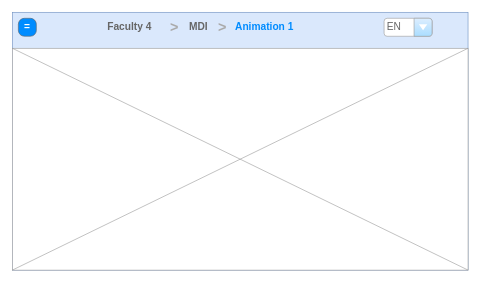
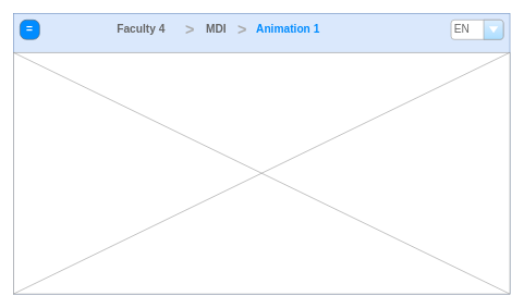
  <mxCell id="0" />
  <mxCell id="1" parent="0" />
  <mxCell id="2" value="" style="rounded=0;whiteSpace=wrap;html=1;fillColor=#dae8fc;strokeColor=#6c8ebf;" parent="1" vertex="1"><mxGeometry x="20" y="20" width="760" height="430" as="geometry" /></mxCell>
  <mxCell id="3" value="Faculty 4" style="strokeWidth=1;shadow=0;dashed=0;align=center;html=1;shape=mxgraph.mockup.navigation.anchor;fontSize=17;fontColor=#666666;fontStyle=1;" parent="1" vertex="1"><mxGeometry x="185" y="30" width="60" height="30" as="geometry" /></mxCell>
  <mxCell id="4" value="" style="strokeWidth=1;shadow=0;dashed=0;align=center;html=1;shape=mxgraph.mockup.navigation.anchor;fontSize=17;fontColor=#666666;fontStyle=1;" parent="1" vertex="1"><mxGeometry x="320" y="30" width="60" height="30" as="geometry" /></mxCell>
  <mxCell id="5" value="&gt;" style="strokeWidth=1;shadow=0;dashed=0;align=center;html=1;shape=mxgraph.mockup.navigation.anchor;fontSize=24;fontColor=#aaaaaa;fontStyle=1;" parent="1" vertex="1"><mxGeometry x="280" y="30" width="20" height="30" as="geometry" /></mxCell>
  <mxCell id="6" value="MDI" style="strokeWidth=1;shadow=0;dashed=0;align=center;html=1;shape=mxgraph.mockup.navigation.anchor;fontSize=17;fontColor=#666666;fontStyle=1;" parent="1" vertex="1"><mxGeometry x="300" y="30" width="60" height="30" as="geometry" /></mxCell>
  <mxCell id="7" value="&gt;" style="strokeWidth=1;shadow=0;dashed=0;align=center;html=1;shape=mxgraph.mockup.navigation.anchor;fontSize=24;fontColor=#aaaaaa;fontStyle=1;" parent="1" vertex="1"><mxGeometry x="360" y="30" width="20" height="30" as="geometry" /></mxCell>
  <mxCell id="8" value="Animation 1" style="strokeWidth=1;shadow=0;dashed=0;align=center;html=1;shape=mxgraph.mockup.navigation.anchor;fontSize=17;fontColor=#008cff;fontStyle=1;" parent="1" vertex="1"><mxGeometry x="410" y="30" width="60" height="30" as="geometry" /></mxCell>
  <mxCell id="9" value="" style="verticalLabelPosition=bottom;shadow=0;dashed=0;align=center;html=1;verticalAlign=top;strokeWidth=1;shape=mxgraph.mockup.graphics.simpleIcon;strokeColor=#999999;" parent="1" vertex="1"><mxGeometry x="20" y="80" width="760" height="370" as="geometry" /></mxCell>
  <mxCell id="10" value="=" style="strokeWidth=1;shadow=0;dashed=0;align=center;html=1;shape=mxgraph.mockup.buttons.button;strokeColor=#666666;fontColor=#ffffff;mainText=;buttonStyle=round;fontSize=17;fontStyle=1;fillColor=#008cff;whiteSpace=wrap;" parent="1" vertex="1"><mxGeometry x="30" y="30" width="30" height="30" as="geometry" /></mxCell>
- <mxCell id="11" value="EN" style="strokeWidth=1;shadow=0;dashed=0;align=center;html=1;shape=mxgraph.mockup.forms.comboBox;strokeColor=#999999;fillColor=#ddeeff;align=left;fillColor2=#aaddff;mainText=;fontColor=#666666;fontSize=17;spacingLeft=3;" vertex="1" parent="1"><mxGeometry x="640" y="30" width="80" height="30" as="geometry" /></mxCell>
+ <mxCell id="11" value="EN" style="strokeWidth=1;shadow=0;dashed=0;align=center;html=1;shape=mxgraph.mockup.forms.comboBox;strokeColor=#999999;fillColor=#ddeeff;align=left;fillColor2=#aaddff;mainText=;fontColor=#666666;fontSize=17;spacingLeft=3;" vertex="1" parent="1"><mxGeometry x="690" y="30" width="80" height="30" as="geometry" /></mxCell>
